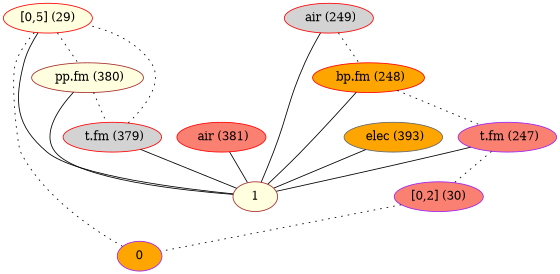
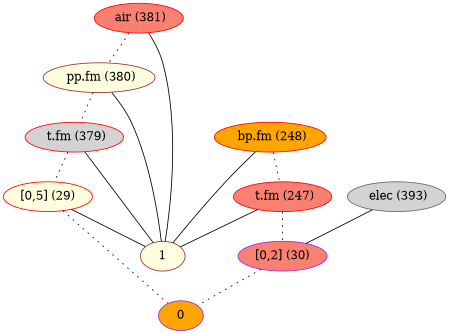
  graph {
    node [color=red fillcolor=orange style=filled]
    n1 [color=purple label=0]
    n2 [color=brown fillcolor=lightyellow label=1]
    n3 [fillcolor=lightyellow label="[0,5] (29)"]
    n4 [fillcolor=lightgrey label=" t.fm (379)"]
    n5 [color=brown fillcolor=lightyellow label=" pp.fm (380)"]
    n6 [fillcolor=salmon label=" air (381)"]
    n7 [color=purple fillcolor=salmon label="[0,2] (30)"]
-   n8 [color=purple fillcolor=salmon label=" t.fm (247)"]
+   n8 [fillcolor=salmon label=" t.fm (247)"]
    n9 [label=" bp.fm (248)"]
-   n10 [fillcolor=lightgrey label=" air (249)"]
-   n11 [color=gray40 label=" elec (393)"]
+   n11 [color=gray40 fillcolor=lightgrey label=" elec (393)"]
    n3 -- n1 [style=dotted]
    n3 -- n2
    n4 -- n2
    n4 -- n3 [style=dotted]
    n5 -- n2
    n5 -- n4 [style=dotted]
    n6 -- n2
-   n3 -- n5 [style=dotted]
+   n6 -- n5 [style=dotted]
    n7 -- n1 [style=dotted]
    n8 -- n2
    n8 -- n7 [style=dotted]
    n9 -- n2
    n9 -- n8 [style=dotted]
-   n10 -- n2
-   n10 -- n9 [style=dotted]
-   n11 -- n2
+   n11 -- n7
  }
